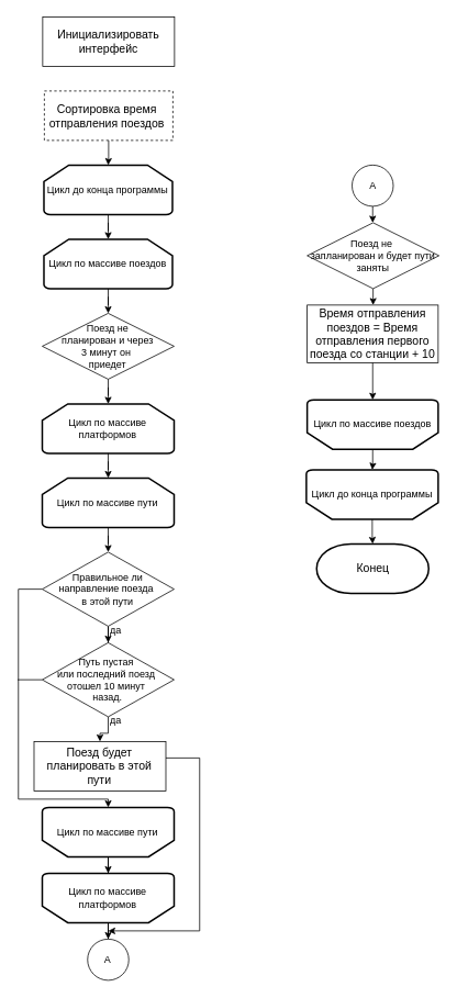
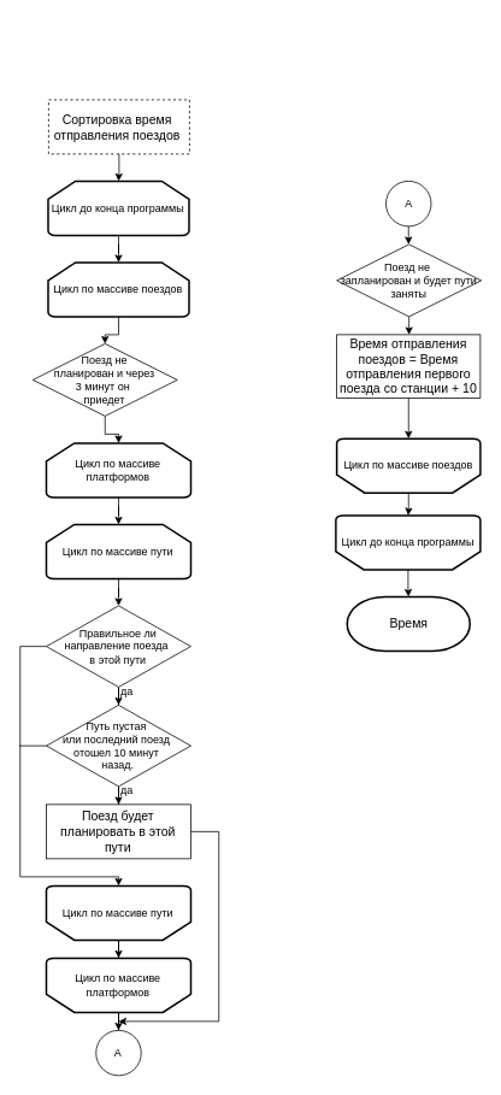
  <mxCell id="0" />
  <mxCell id="1" parent="0" />
- <mxCell id="2" value="Конец" style="strokeWidth=2;html=1;shape=mxgraph.flowchart.terminator;whiteSpace=wrap;fontSize=14;" parent="1" vertex="1"><mxGeometry x="383.5" y="660" width="136" height="60" as="geometry" /></mxCell>
- <mxCell id="3" value="Инициализировать интерфейс" style="rounded=0;whiteSpace=wrap;html=1;fontSize=14;" parent="1" vertex="1"><mxGeometry x="51" y="20" width="160" height="60" as="geometry" /></mxCell>
+ <mxCell id="2" value="Время" style="strokeWidth=2;html=1;shape=mxgraph.flowchart.terminator;whiteSpace=wrap;fontSize=14;" parent="1" vertex="1"><mxGeometry x="383.5" y="660" width="136" height="60" as="geometry" /></mxCell>
  <mxCell id="4" style="edgeStyle=orthogonalEdgeStyle;rounded=0;orthogonalLoop=1;jettySize=auto;html=1;" parent="1" source="5" edge="1"><mxGeometry relative="1" as="geometry"><mxPoint x="130.49" y="1130" as="targetPoint" /><Array as="points"><mxPoint x="241.49" y="920" /><mxPoint x="241.49" y="1130" /></Array></mxGeometry></mxCell>
- <mxCell id="5" value="&lt;font style=&quot;font-size: 14px;&quot;&gt;Поезд будет планировать в этой пути&lt;/font&gt;" style="rounded=0;whiteSpace=wrap;html=1;fontSize=14;" parent="1" vertex="1"><mxGeometry x="40.49" y="900" width="160" height="60" as="geometry" /></mxCell>
- <mxCell id="6" value="Поезд не&lt;div&gt;&amp;nbsp;планирован и&amp;nbsp;&lt;span style=&quot;background-color: initial;&quot;&gt;через&amp;nbsp;&lt;/span&gt;&lt;/div&gt;&lt;div&gt;3 минут&amp;nbsp;&lt;span style=&quot;background-color: initial;&quot;&gt;он&amp;nbsp;&lt;/span&gt;&lt;/div&gt;&lt;div&gt;&lt;span style=&quot;background-color: initial;&quot;&gt;приедет&lt;/span&gt;&lt;/div&gt;" style="rhombus;whiteSpace=wrap;html=1;" parent="1" vertex="1"><mxGeometry x="50.49" y="380" width="160" height="80" as="geometry" /></mxCell>
+ <mxCell id="5" value="&lt;font style=&quot;font-size: 14px;&quot;&gt;Поезд будет планировать в этой пути&lt;/font&gt;" style="rounded=0;whiteSpace=wrap;html=1;fontSize=14;" parent="1" vertex="1"><mxGeometry x="50.49" y="890" width="160" height="60" as="geometry" /></mxCell>
+ <mxCell id="6" value="Поезд не&lt;div&gt;&amp;nbsp;планирован и&amp;nbsp;&lt;span style=&quot;background-color: initial;&quot;&gt;через&amp;nbsp;&lt;/span&gt;&lt;/div&gt;&lt;div&gt;3 минут&amp;nbsp;&lt;span style=&quot;background-color: initial;&quot;&gt;он&amp;nbsp;&lt;/span&gt;&lt;/div&gt;&lt;div&gt;&lt;span style=&quot;background-color: initial;&quot;&gt;приедет&lt;/span&gt;&lt;/div&gt;" style="rhombus;whiteSpace=wrap;html=1;" parent="1" vertex="1"><mxGeometry x="35.49" y="380" width="160" height="80" as="geometry" /></mxCell>
  <mxCell id="7" value="Сортировка время&amp;nbsp; отправления поездов&amp;nbsp;" style="rounded=0;whiteSpace=wrap;html=1;fontSize=14;dashed=1;" parent="1" vertex="1"><mxGeometry x="53" y="110" width="156" height="60" as="geometry" /></mxCell>
  <mxCell id="8" style="edgeStyle=orthogonalEdgeStyle;rounded=0;orthogonalLoop=1;jettySize=auto;html=1;entryX=0.5;entryY=0;entryDx=0;entryDy=0;" parent="1" source="9" target="6" edge="1"><mxGeometry relative="1" as="geometry" /></mxCell>
  <mxCell id="9" value="Цикл по массиве поездов" style="strokeWidth=2;html=1;shape=mxgraph.flowchart.loop_limit;whiteSpace=wrap;" parent="1" vertex="1"><mxGeometry x="52.49" y="290" width="156" height="60" as="geometry" /></mxCell>
  <mxCell id="10" style="edgeStyle=orthogonalEdgeStyle;rounded=0;orthogonalLoop=1;jettySize=auto;html=1;entryX=0.5;entryY=0;entryDx=0;entryDy=0;" parent="1" source="11" target="5" edge="1"><mxGeometry relative="1" as="geometry" /></mxCell>
  <mxCell id="11" value="Путь пустая&amp;nbsp;&lt;div&gt;или&amp;nbsp;&lt;span style=&quot;background-color: initial;&quot;&gt;последний поезд&amp;nbsp;&lt;/span&gt;&lt;/div&gt;&lt;div&gt;&lt;span style=&quot;background-color: initial;&quot;&gt;отошел&amp;nbsp;&lt;/span&gt;&lt;span style=&quot;background-color: initial;&quot;&gt;10&amp;nbsp;&lt;/span&gt;&lt;span style=&quot;background-color: initial;&quot;&gt;минут&amp;nbsp;&lt;/span&gt;&lt;/div&gt;&lt;div&gt;&lt;span style=&quot;background-color: initial;&quot;&gt;назад.&lt;/span&gt;&lt;/div&gt;" style="rhombus;whiteSpace=wrap;html=1;" parent="1" vertex="1"><mxGeometry x="50.49" y="780" width="160" height="90" as="geometry" /></mxCell>
  <mxCell id="12" value="Цикл по массиве платформов" style="strokeWidth=2;html=1;shape=mxgraph.flowchart.loop_limit;whiteSpace=wrap;" parent="1" vertex="1"><mxGeometry x="50.49" y="490" width="160" height="60" as="geometry" /></mxCell>
  <mxCell id="13" style="edgeStyle=orthogonalEdgeStyle;rounded=0;orthogonalLoop=1;jettySize=auto;html=1;entryX=0.5;entryY=0;entryDx=0;entryDy=0;" parent="1" source="14" target="20" edge="1"><mxGeometry relative="1" as="geometry" /></mxCell>
  <mxCell id="14" value="Цикл по массиве пути" style="strokeWidth=2;html=1;shape=mxgraph.flowchart.loop_limit;whiteSpace=wrap;" parent="1" vertex="1"><mxGeometry x="50.49" y="580" width="160" height="60" as="geometry" /></mxCell>
  <mxCell id="15" value="Цикл по массиве поездов" style="strokeWidth=2;html=1;shape=mxgraph.flowchart.loop_limit;whiteSpace=wrap;direction=west;" parent="1" vertex="1"><mxGeometry x="372" y="485" width="159" height="60" as="geometry" /></mxCell>
  <mxCell id="16" value="Цикл по массиве пути" style="strokeWidth=2;html=1;shape=mxgraph.flowchart.loop_limit;whiteSpace=wrap;direction=west;" parent="1" vertex="1"><mxGeometry x="50.49" y="980" width="160" height="60" as="geometry" /></mxCell>
  <mxCell id="17" value="Время отправления поездов = Время отправления первого поезда со станции + 10" style="rounded=0;whiteSpace=wrap;html=1;fontSize=14;" parent="1" vertex="1"><mxGeometry x="372" y="370" width="159" height="70" as="geometry" /></mxCell>
  <mxCell id="18" style="edgeStyle=orthogonalEdgeStyle;rounded=0;orthogonalLoop=1;jettySize=auto;html=1;entryX=0.5;entryY=0;entryDx=0;entryDy=0;" parent="1" source="20" target="11" edge="1"><mxGeometry relative="1" as="geometry" /></mxCell>
  <mxCell id="19" style="edgeStyle=orthogonalEdgeStyle;rounded=0;orthogonalLoop=1;jettySize=auto;html=1;entryX=0.5;entryY=1;entryDx=0;entryDy=0;entryPerimeter=0;" parent="1" source="20" target="16" edge="1"><mxGeometry relative="1" as="geometry"><mxPoint x="20.49" y="980" as="targetPoint" /><Array as="points"><mxPoint x="21.49" y="715" /><mxPoint x="21.49" y="970" /><mxPoint x="130.49" y="970" /></Array></mxGeometry></mxCell>
  <mxCell id="20" value="Правильное ли направление поезда&amp;nbsp;&lt;div&gt;в этой пути&lt;/div&gt;" style="rhombus;whiteSpace=wrap;html=1;" parent="1" vertex="1"><mxGeometry x="50.49" y="670" width="160" height="90" as="geometry" /></mxCell>
  <mxCell id="21" style="edgeStyle=orthogonalEdgeStyle;rounded=0;orthogonalLoop=1;jettySize=auto;html=1;entryX=0.5;entryY=0;entryDx=0;entryDy=0;" parent="1" source="22" target="29" edge="1"><mxGeometry relative="1" as="geometry" /></mxCell>
  <mxCell id="22" value="Цикл по массиве платформов" style="strokeWidth=2;html=1;shape=mxgraph.flowchart.loop_limit;whiteSpace=wrap;direction=west;" parent="1" vertex="1"><mxGeometry x="50.49" y="1060" width="160" height="60" as="geometry" /></mxCell>
  <mxCell id="23" style="edgeStyle=orthogonalEdgeStyle;rounded=0;orthogonalLoop=1;jettySize=auto;html=1;entryX=0.5;entryY=0;entryDx=0;entryDy=0;" parent="1" source="24" target="17" edge="1"><mxGeometry relative="1" as="geometry" /></mxCell>
  <mxCell id="24" value="Поезд не&amp;nbsp;&lt;div&gt;запланирован и будет пути заняты&lt;br&gt;&lt;/div&gt;" style="rhombus;whiteSpace=wrap;html=1;" parent="1" vertex="1"><mxGeometry x="372" y="270" width="160" height="80" as="geometry" /></mxCell>
  <mxCell id="25" style="edgeStyle=orthogonalEdgeStyle;rounded=0;orthogonalLoop=1;jettySize=auto;html=1;entryX=0.5;entryY=0;entryDx=0;entryDy=0;entryPerimeter=0;" parent="1" source="6" target="12" edge="1"><mxGeometry relative="1" as="geometry" /></mxCell>
  <mxCell id="26" style="edgeStyle=orthogonalEdgeStyle;rounded=0;orthogonalLoop=1;jettySize=auto;html=1;entryX=0.5;entryY=0;entryDx=0;entryDy=0;entryPerimeter=0;" parent="1" source="12" target="14" edge="1"><mxGeometry relative="1" as="geometry" /></mxCell>
  <mxCell id="27" style="edgeStyle=orthogonalEdgeStyle;rounded=0;orthogonalLoop=1;jettySize=auto;html=1;entryX=0.5;entryY=1;entryDx=0;entryDy=0;entryPerimeter=0;" parent="1" source="16" target="22" edge="1"><mxGeometry relative="1" as="geometry" /></mxCell>
  <mxCell id="28" value="" style="endArrow=none;html=1;rounded=0;entryX=0;entryY=0.5;entryDx=0;entryDy=0;" parent="1" target="11" edge="1"><mxGeometry width="50" height="50" relative="1" as="geometry"><mxPoint x="20.49" y="825" as="sourcePoint" /><mxPoint x="170.49" y="990" as="targetPoint" /></mxGeometry></mxCell>
  <mxCell id="29" value="A" style="ellipse;whiteSpace=wrap;html=1;aspect=fixed;" parent="1" vertex="1"><mxGeometry x="105.49" y="1140" width="50" height="50" as="geometry" /></mxCell>
  <mxCell id="30" style="edgeStyle=orthogonalEdgeStyle;rounded=0;orthogonalLoop=1;jettySize=auto;html=1;entryX=0.5;entryY=0;entryDx=0;entryDy=0;" parent="1" source="31" target="24" edge="1"><mxGeometry relative="1" as="geometry" /></mxCell>
  <mxCell id="31" value="A" style="ellipse;whiteSpace=wrap;html=1;aspect=fixed;" parent="1" vertex="1"><mxGeometry x="426.5" y="200" width="50" height="50" as="geometry" /></mxCell>
  <mxCell id="32" style="edgeStyle=orthogonalEdgeStyle;rounded=0;orthogonalLoop=1;jettySize=auto;html=1;entryX=0.5;entryY=1;entryDx=0;entryDy=0;entryPerimeter=0;" parent="1" source="17" target="15" edge="1"><mxGeometry relative="1" as="geometry" /></mxCell>
  <mxCell id="33" value="да" style="text;html=1;align=center;verticalAlign=middle;whiteSpace=wrap;rounded=0;" parent="1" vertex="1"><mxGeometry x="110.49" y="750" width="60" height="30" as="geometry" /></mxCell>
  <mxCell id="34" value="да" style="text;html=1;align=center;verticalAlign=middle;whiteSpace=wrap;rounded=0;" parent="1" vertex="1"><mxGeometry x="110.49" y="860" width="60" height="30" as="geometry" /></mxCell>
  <mxCell id="35" value="" style="edgeStyle=orthogonalEdgeStyle;rounded=0;orthogonalLoop=1;jettySize=auto;html=1;" edge="1" parent="1" source="36" target="9"><mxGeometry relative="1" as="geometry" /></mxCell>
  <mxCell id="36" value="Цикл до конц&lt;span style=&quot;color: rgba(0, 0, 0, 0); font-family: monospace; font-size: 0px; text-align: start; text-wrap: nowrap;&quot;&gt;%3CmxGraphModel%3E%3Croot%3E%3CmxCell%20id%3D%220%22%2F%3E%3CmxCell%20id%3D%221%22%20parent%3D%220%22%2F%3E%3CmxCell%20id%3D%222%22%20value%3D%22%D0%A6%D0%B8%D0%BA%D0%BB%20%D0%BF%D0%BE%20%D0%BC%D0%B0%D1%81%D1%81%D0%B8%D0%B2%D0%B5%20%D0%BF%D0%BE%D0%B5%D0%B7%D0%B4%D0%BE%D0%B2%22%20style%3D%22strokeWidth%3D2%3Bhtml%3D1%3Bshape%3Dmxgraph.flowchart.loop_limit%3BwhiteSpace%3Dwrap%3B%22%20vertex%3D%221%22%20parent%3D%221%22%3E%3CmxGeometry%20x%3D%2251.49%22%20y%3D%22420%22%20width%3D%22156%22%20height%3D%2260%22%20as%3D%22geometry%22%2F%3E%3C%2FmxCell%3E%3C%2Froot%3E%3C%2FmxGraphModel%3E&lt;/span&gt;а программы" style="strokeWidth=2;html=1;shape=mxgraph.flowchart.loop_limit;whiteSpace=wrap;" parent="1" vertex="1"><mxGeometry x="52.49" y="200" width="156" height="60" as="geometry" /></mxCell>
  <mxCell id="37" style="edgeStyle=orthogonalEdgeStyle;rounded=0;orthogonalLoop=1;jettySize=auto;html=1;entryX=0.5;entryY=0;entryDx=0;entryDy=0;entryPerimeter=0;" parent="1" source="38" target="2" edge="1"><mxGeometry relative="1" as="geometry"><mxPoint x="451" y="650" as="targetPoint" /></mxGeometry></mxCell>
  <mxCell id="38" value="Цикл до конц&lt;span style=&quot;color: rgba(0, 0, 0, 0); font-family: monospace; font-size: 0px; text-align: start; text-wrap: nowrap;&quot;&gt;%3CmxGraphModel%3E%3Croot%3E%3CmxCell%20id%3D%220%22%2F%3E%3CmxCell%20id%3D%221%22%20parent%3D%220%22%2F%3E%3CmxCell%20id%3D%222%22%20value%3D%22%D0%A6%D0%B8%D0%BA%D0%BB%20%D0%BF%D0%BE%20%D0%BC%D0%B0%D1%81%D1%81%D0%B8%D0%B2%D0%B5%20%D0%BF%D0%BE%D0%B5%D0%B7%D0%B4%D0%BE%D0%B2%22%20style%3D%22strokeWidth%3D2%3Bhtml%3D1%3Bshape%3Dmxgraph.flowchart.loop_limit%3BwhiteSpace%3Dwrap%3B%22%20vertex%3D%221%22%20parent%3D%221%22%3E%3CmxGeometry%20x%3D%2251.49%22%20y%3D%22420%22%20width%3D%22156%22%20height%3D%2260%22%20as%3D%22geometry%22%2F%3E%3C%2FmxCell%3E%3C%2Froot%3E%3C%2FmxGraphModel%3E&lt;/span&gt;а программы" style="strokeWidth=2;html=1;shape=mxgraph.flowchart.loop_limit;whiteSpace=wrap;direction=west;" parent="1" vertex="1"><mxGeometry x="371" y="570" width="160" height="60" as="geometry" /></mxCell>
  <mxCell id="39" style="edgeStyle=orthogonalEdgeStyle;rounded=0;orthogonalLoop=1;jettySize=auto;html=1;entryX=0.5;entryY=1;entryDx=0;entryDy=0;entryPerimeter=0;" parent="1" source="15" target="38" edge="1"><mxGeometry relative="1" as="geometry" /></mxCell>
  <mxCell id="40" style="edgeStyle=orthogonalEdgeStyle;rounded=0;orthogonalLoop=1;jettySize=auto;html=1;entryX=0.5;entryY=0;entryDx=0;entryDy=0;entryPerimeter=0;" edge="1" parent="1" source="7" target="36"><mxGeometry relative="1" as="geometry" /></mxCell>
